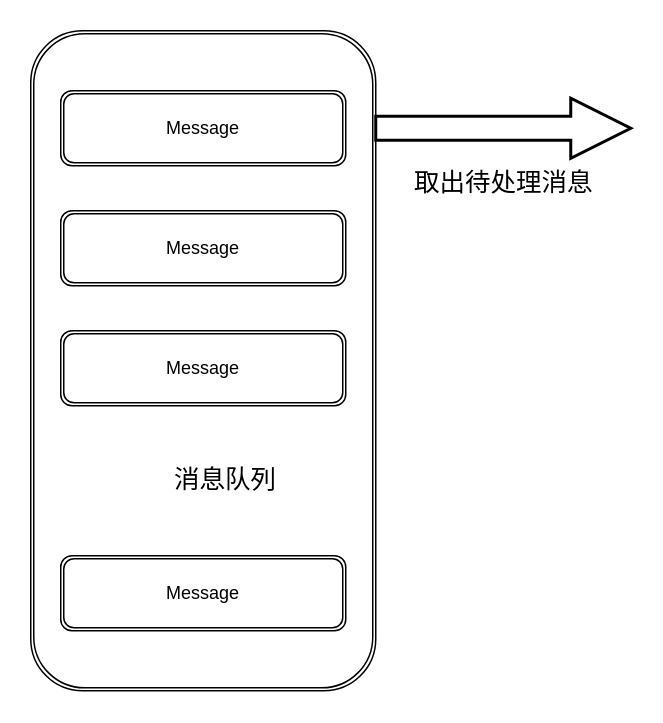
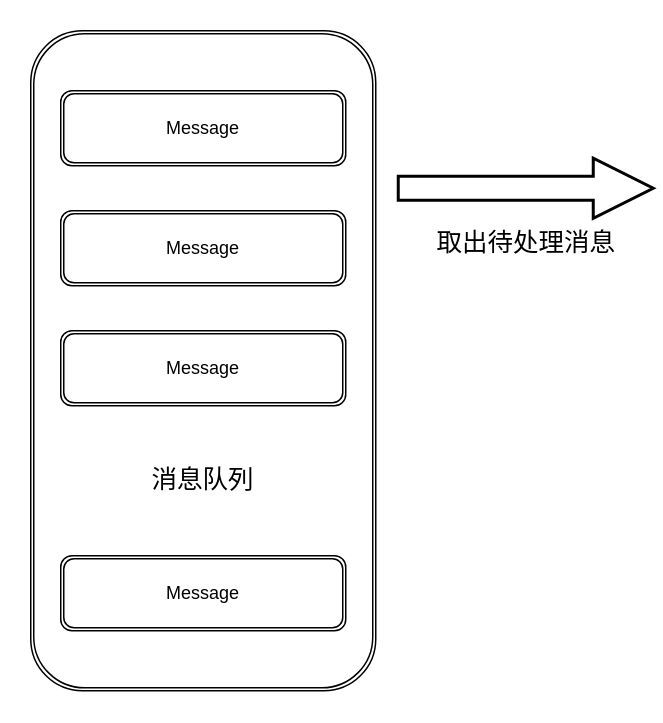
  <mxCell id="0" />
  <mxCell id="1" parent="0" />
  <mxCell id="2" value="" style="shape=ext;double=1;rounded=1;whiteSpace=wrap;html=1;" vertex="1" parent="1"><mxGeometry x="20" y="20" width="230" height="440" as="geometry" /></mxCell>
  <mxCell id="3" value="Message" style="shape=ext;double=1;rounded=1;whiteSpace=wrap;html=1;" vertex="1" parent="1"><mxGeometry x="40" y="140" width="190" height="50" as="geometry" /></mxCell>
  <mxCell id="4" value="Message" style="shape=ext;double=1;rounded=1;whiteSpace=wrap;html=1;" vertex="1" parent="1"><mxGeometry x="40" y="60" width="190" height="50" as="geometry" /></mxCell>
  <mxCell id="5" value="Message" style="shape=ext;double=1;rounded=1;whiteSpace=wrap;html=1;" vertex="1" parent="1"><mxGeometry x="40" y="220" width="190" height="50" as="geometry" /></mxCell>
  <mxCell id="6" value="Message" style="shape=ext;double=1;rounded=1;whiteSpace=wrap;html=1;" vertex="1" parent="1"><mxGeometry x="40" y="370" width="190" height="50" as="geometry" /></mxCell>
- <mxCell id="7" value="&lt;font style=&quot;font-size: 17px&quot;&gt;消息队列&lt;/font&gt;" style="text;html=1;strokeColor=none;fillColor=none;align=center;verticalAlign=middle;whiteSpace=wrap;rounded=0;" vertex="1" parent="1"><mxGeometry x="75" y="280" width="150" height="80" as="geometry" /></mxCell>
- <mxCell id="8" value="取出待处理消息" style="verticalLabelPosition=bottom;verticalAlign=top;html=1;strokeWidth=2;shape=mxgraph.arrows2.arrow;dy=0.6;dx=40;notch=0;fontSize=17;" vertex="1" parent="1"><mxGeometry x="250" y="65" width="170" height="40" as="geometry" /></mxCell>
+ <mxCell id="7" value="&lt;font style=&quot;font-size: 17px&quot;&gt;消息队列&lt;/font&gt;" style="text;html=1;strokeColor=none;fillColor=none;align=center;verticalAlign=middle;whiteSpace=wrap;rounded=0;" vertex="1" parent="1"><mxGeometry x="60" y="280" width="150" height="80" as="geometry" /></mxCell>
+ <mxCell id="8" value="取出待处理消息" style="verticalLabelPosition=bottom;verticalAlign=top;html=1;strokeWidth=2;shape=mxgraph.arrows2.arrow;dy=0.6;dx=40;notch=0;fontSize=17;" vertex="1" parent="1"><mxGeometry x="265" y="105" width="170" height="40" as="geometry" /></mxCell>
